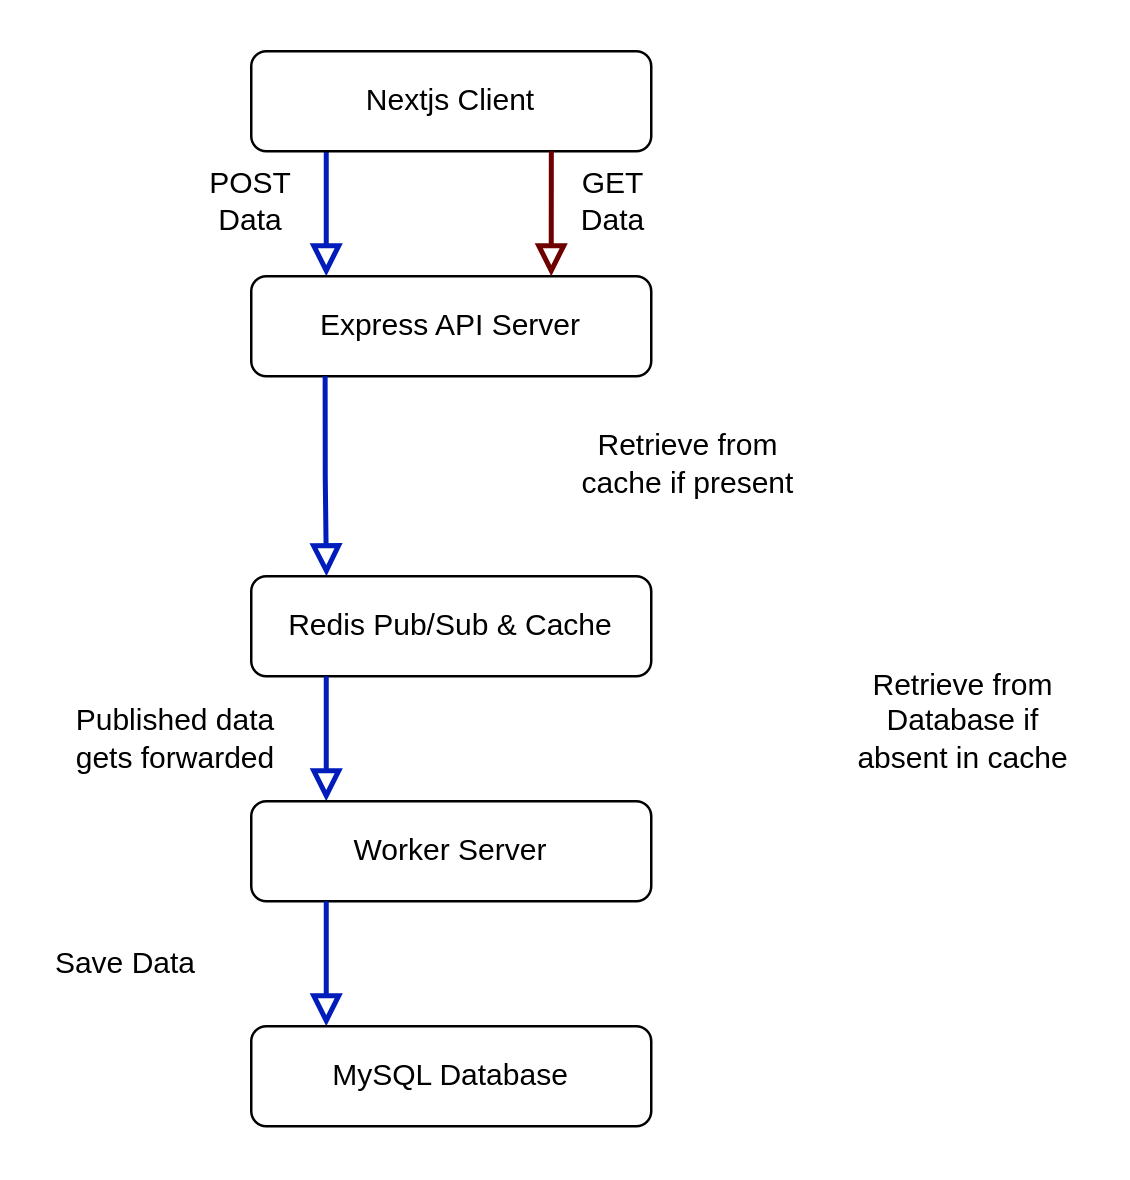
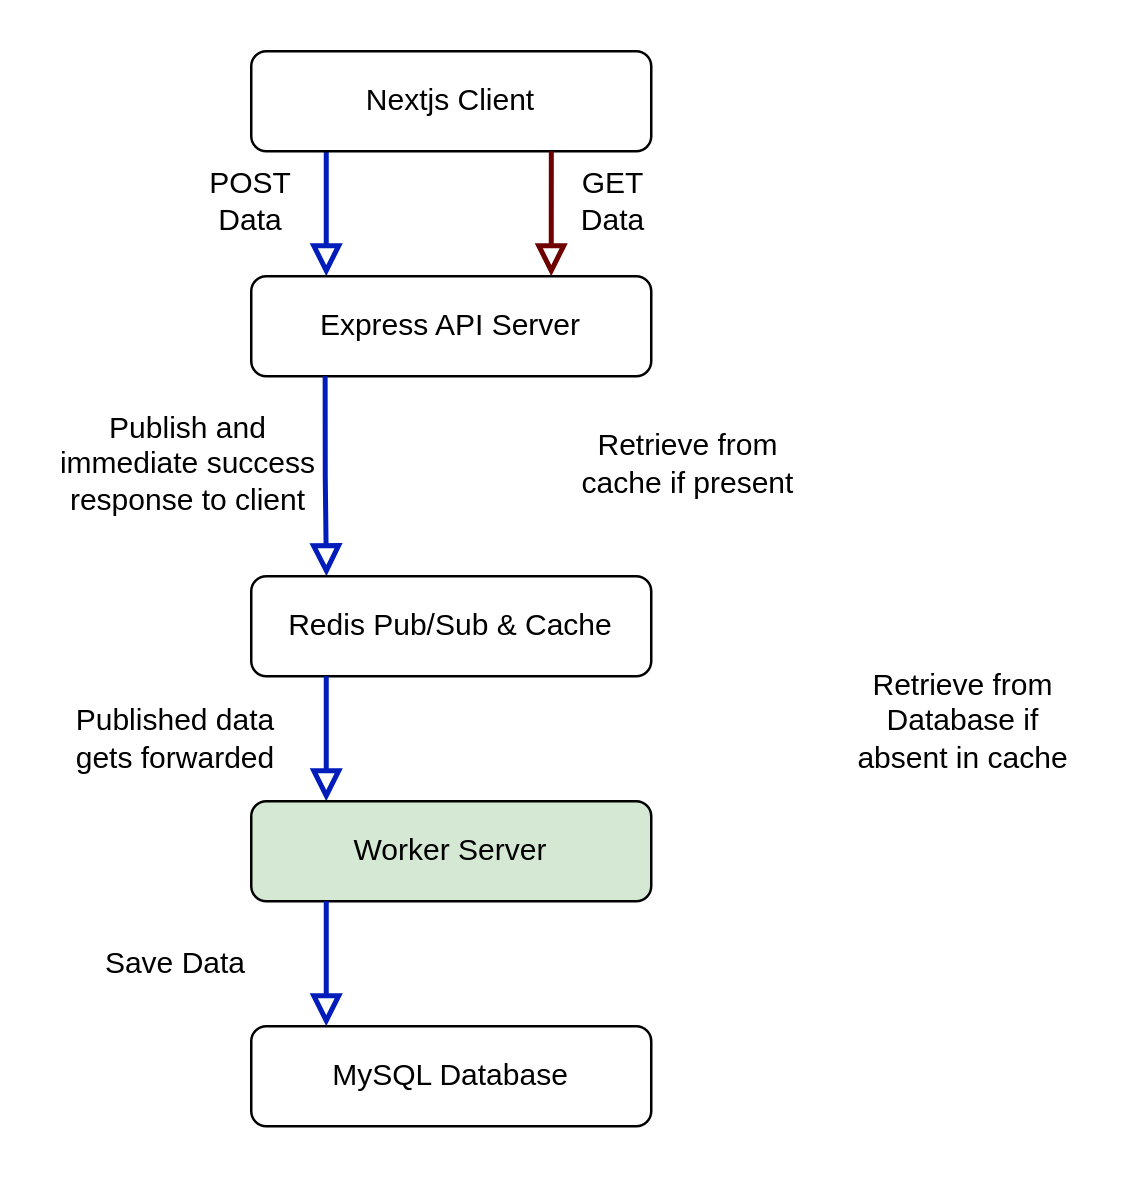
  <mxCell id="0" />
  <mxCell id="1" parent="0" />
  <mxCell id="2" value="" style="rounded=0;html=1;jettySize=auto;orthogonalLoop=1;fontSize=11;endArrow=block;endFill=0;endSize=8;strokeWidth=2;shadow=0;labelBackgroundColor=none;edgeStyle=orthogonalEdgeStyle;fillColor=#0050ef;strokeColor=#001DBC;" parent="1" edge="1"><mxGeometry relative="1" as="geometry"><mxPoint x="130" y="60" as="sourcePoint" /><mxPoint x="130" y="110" as="targetPoint" /><Array as="points"><mxPoint x="130" y="70" /><mxPoint x="130" y="70" /></Array></mxGeometry></mxCell>
  <mxCell id="3" value="Nextjs Client" style="rounded=1;whiteSpace=wrap;html=1;fontSize=12;glass=0;strokeWidth=1;shadow=0;" parent="1" vertex="1"><mxGeometry x="100" y="20" width="160" height="40" as="geometry" /></mxCell>
  <mxCell id="4" value="Express API Server" style="rounded=1;whiteSpace=wrap;html=1;fontSize=12;glass=0;strokeWidth=1;shadow=0;" vertex="1" parent="1"><mxGeometry x="100" y="110" width="160" height="40" as="geometry" /></mxCell>
  <mxCell id="5" value="" style="rounded=0;html=1;jettySize=auto;orthogonalLoop=1;fontSize=11;endArrow=block;endFill=0;endSize=8;strokeWidth=2;shadow=0;labelBackgroundColor=none;edgeStyle=orthogonalEdgeStyle;entryX=0.188;entryY=0;entryDx=0;entryDy=0;entryPerimeter=0;fillColor=#0050ef;strokeColor=#001DBC;" edge="1" parent="1" target="6"><mxGeometry relative="1" as="geometry"><mxPoint x="129.55" y="150" as="sourcePoint" /><mxPoint x="94.97" y="220" as="targetPoint" /><Array as="points"><mxPoint x="130" y="190" /></Array></mxGeometry></mxCell>
  <mxCell id="6" value="Redis Pub/Sub &amp;amp; Cache" style="rounded=1;whiteSpace=wrap;html=1;fontSize=12;glass=0;strokeWidth=1;shadow=0;" vertex="1" parent="1"><mxGeometry x="100" y="230" width="160" height="40" as="geometry" /></mxCell>
  <mxCell id="7" value="" style="rounded=0;html=1;jettySize=auto;orthogonalLoop=1;fontSize=11;endArrow=block;endFill=0;endSize=8;strokeWidth=2;shadow=0;labelBackgroundColor=none;edgeStyle=orthogonalEdgeStyle;fillColor=#0050ef;strokeColor=#001DBC;" edge="1" parent="1"><mxGeometry relative="1" as="geometry"><mxPoint x="130" y="270" as="sourcePoint" /><mxPoint x="130" y="320" as="targetPoint" /><Array as="points"><mxPoint x="130" y="280" /><mxPoint x="130" y="280" /></Array></mxGeometry></mxCell>
- <mxCell id="8" value="Worker Server" style="rounded=1;whiteSpace=wrap;html=1;fontSize=12;glass=0;strokeWidth=1;shadow=0;" vertex="1" parent="1"><mxGeometry x="100" y="320" width="160" height="40" as="geometry" /></mxCell>
+ <mxCell id="8" value="Worker Server" style="rounded=1;whiteSpace=wrap;html=1;fontSize=12;glass=0;strokeWidth=1;shadow=0;fillColor=#d5e8d4;" vertex="1" parent="1"><mxGeometry x="100" y="320" width="160" height="40" as="geometry" /></mxCell>
  <mxCell id="9" value="" style="rounded=0;html=1;jettySize=auto;orthogonalLoop=1;fontSize=11;endArrow=block;endFill=0;endSize=8;strokeWidth=2;shadow=0;labelBackgroundColor=none;edgeStyle=orthogonalEdgeStyle;fillColor=#0050ef;strokeColor=#001DBC;" edge="1" parent="1"><mxGeometry relative="1" as="geometry"><mxPoint x="130" y="360" as="sourcePoint" /><mxPoint x="130" y="410" as="targetPoint" /><Array as="points"><mxPoint x="130" y="370" /><mxPoint x="130" y="370" /></Array></mxGeometry></mxCell>
  <mxCell id="10" value="MySQL Database" style="rounded=1;whiteSpace=wrap;html=1;fontSize=12;glass=0;strokeWidth=1;shadow=0;" vertex="1" parent="1"><mxGeometry x="100" y="410" width="160" height="40" as="geometry" /></mxCell>
  <mxCell id="11" value="POST Data" style="text;html=1;strokeColor=none;fillColor=none;align=center;verticalAlign=middle;whiteSpace=wrap;rounded=0;" vertex="1" parent="1"><mxGeometry x="70" y="65" width="60" height="30" as="geometry" /></mxCell>
+ <mxCell id="12" value="Publish and immediate success response to client" style="text;html=1;strokeColor=none;fillColor=none;align=center;verticalAlign=middle;whiteSpace=wrap;rounded=0;" vertex="1" parent="1"><mxGeometry x="20" y="163.75" width="110" height="42.5" as="geometry" /></mxCell>
  <mxCell id="13" value="Published data gets forwarded" style="text;html=1;strokeColor=none;fillColor=none;align=center;verticalAlign=middle;whiteSpace=wrap;rounded=0;" vertex="1" parent="1"><mxGeometry x="20" y="280" width="100" height="30" as="geometry" /></mxCell>
- <mxCell id="14" value="Save Data" style="text;html=1;strokeColor=none;fillColor=none;align=center;verticalAlign=middle;whiteSpace=wrap;rounded=0;" vertex="1" parent="1"><mxGeometry x="15" y="370" width="70" height="30" as="geometry" /></mxCell>
+ <mxCell id="14" value="Save Data" style="text;html=1;strokeColor=none;fillColor=none;align=center;verticalAlign=middle;whiteSpace=wrap;rounded=0;" vertex="1" parent="1"><mxGeometry x="35" y="370" width="70" height="30" as="geometry" /></mxCell>
  <mxCell id="15" value="" style="rounded=0;html=1;jettySize=auto;orthogonalLoop=1;fontSize=11;endArrow=block;endFill=0;endSize=8;strokeWidth=2;shadow=0;labelBackgroundColor=none;edgeStyle=orthogonalEdgeStyle;fillColor=#a20025;strokeColor=#6F0000;" edge="1" parent="1"><mxGeometry relative="1" as="geometry"><mxPoint x="220.034" y="60" as="sourcePoint" /><mxPoint x="220" y="110" as="targetPoint" /><Array as="points"><mxPoint x="220" y="90" /><mxPoint x="220" y="90" /></Array></mxGeometry></mxCell>
  <mxCell id="16" value="GET&lt;br&gt;Data" style="text;html=1;strokeColor=none;fillColor=none;align=center;verticalAlign=middle;whiteSpace=wrap;rounded=0;" vertex="1" parent="1"><mxGeometry x="220" y="70" width="50" height="20" as="geometry" /></mxCell>
  <mxCell id="17" value="Retrieve from cache if present" style="text;html=1;strokeColor=none;fillColor=none;align=center;verticalAlign=middle;whiteSpace=wrap;rounded=0;" vertex="1" parent="1"><mxGeometry x="230" y="170" width="90" height="30" as="geometry" /></mxCell>
  <mxCell id="18" value="Retrieve from Database if absent in cache" style="text;html=1;strokeColor=none;fillColor=none;align=center;verticalAlign=middle;whiteSpace=wrap;rounded=0;" vertex="1" parent="1"><mxGeometry x="340" y="255" width="90" height="66.25" as="geometry" /></mxCell>
